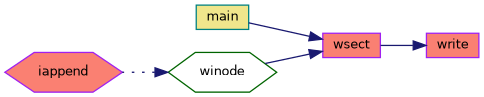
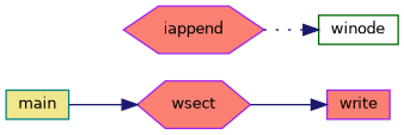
  digraph {
    rankdir=RL
    node [color=purple fillcolor=salmon fontname=Helvetica fontsize=10 shape=box style=filled]
    edge [color=midnightblue dir=back fontname=Helvetica fontsize=10 labelfontname=Helvetica labelfontsize=10 style=solid]
    n1 [fontcolor=black height=0.2 label=write width=0.4]
-   n2 [height=0.2 label=wsect width=0.4]
+   n2 [height=0.2 label=wsect shape=hexagon width=0.4]
    n3 [color=teal fillcolor=khaki height=0.2 label=main width=0.4]
-   n4 [color=darkgreen fillcolor=white height=0.2 label=winode shape=hexagon width=0.4]
+   n4 [color=darkgreen fillcolor=white height=0.2 label=winode width=0.4]
    n5 [height=0.2 label=iappend shape=hexagon width=0.4]
    n1 -> n2
    n2 -> n3
-   n2 -> n4
    n4 -> n5 [style=dotted]
  }
